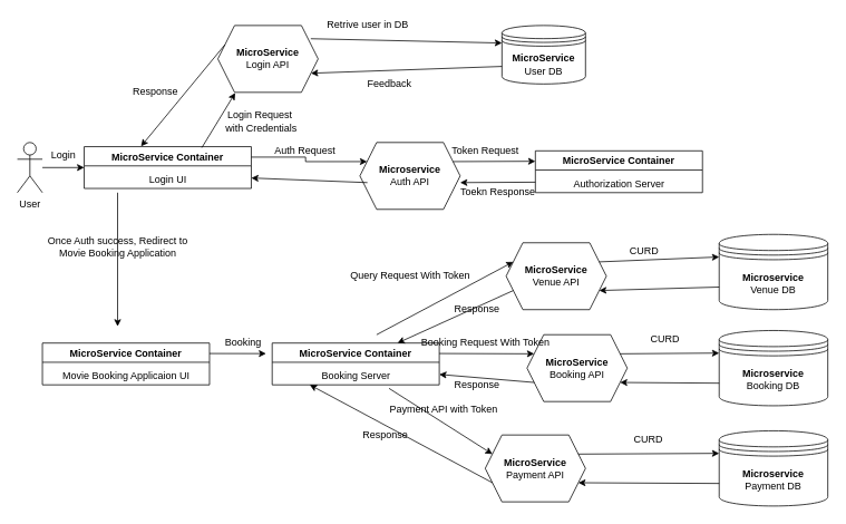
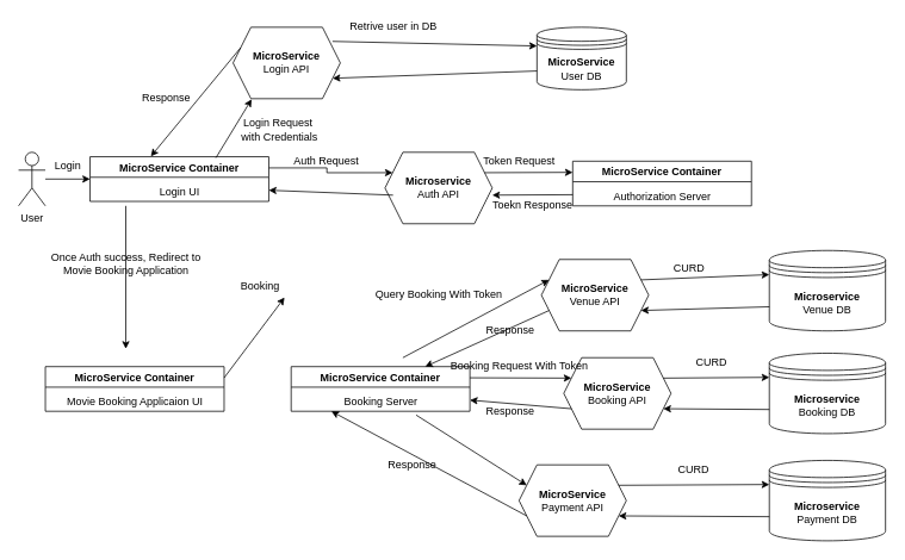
  <mxCell id="0" />
  <mxCell id="1" parent="0" />
  <mxCell id="2" style="edgeStyle=orthogonalEdgeStyle;rounded=0;orthogonalLoop=1;jettySize=auto;html=1;entryX=0;entryY=0.5;entryDx=0;entryDy=0;" edge="1" parent="1" target="5"><mxGeometry relative="1" as="geometry"><mxPoint x="130" y="200" as="targetPoint" /><mxPoint x="50" y="200" as="sourcePoint" /><Array as="points"><mxPoint x="90" y="200" /><mxPoint x="90" y="200" /></Array></mxGeometry></mxCell>
  <mxCell id="3" value="User" style="shape=umlActor;verticalLabelPosition=bottom;verticalAlign=top;html=1;outlineConnect=0;" vertex="1" parent="1"><mxGeometry x="20" y="170" width="30" height="60" as="geometry" /></mxCell>
  <mxCell id="4" value="" style="group" vertex="1" connectable="0" parent="1"><mxGeometry x="110" y="175" width="200" height="50" as="geometry" /></mxCell>
  <mxCell id="5" value="MicroService Container" style="swimlane;" vertex="1" parent="4"><mxGeometry x="-10" width="200" height="50" as="geometry"><mxRectangle x="250" y="70" width="90" height="23" as="alternateBounds" /></mxGeometry></mxCell>
  <mxCell id="6" value="Login UI" style="text;html=1;align=center;verticalAlign=middle;resizable=0;points=[];autosize=1;strokeColor=none;fillColor=none;" vertex="1" parent="4"><mxGeometry x="60" y="30" width="60" height="20" as="geometry" /></mxCell>
  <mxCell id="7" value="" style="group" vertex="1" connectable="0" parent="1"><mxGeometry x="650" y="180" width="200" height="50" as="geometry" /></mxCell>
  <mxCell id="8" value="MicroService Container" style="swimlane;" vertex="1" parent="7"><mxGeometry x="-10" width="200" height="50" as="geometry"><mxRectangle x="250" y="70" width="90" height="23" as="alternateBounds" /></mxGeometry></mxCell>
  <mxCell id="9" value="Authorization Server" style="text;html=1;align=center;verticalAlign=middle;resizable=0;points=[];autosize=1;strokeColor=none;fillColor=none;" vertex="1" parent="7"><mxGeometry x="30" y="30" width="120" height="20" as="geometry" /></mxCell>
  <mxCell id="10" value="&lt;b&gt;Microservice&lt;/b&gt;&lt;br&gt;Auth API" style="shape=hexagon;perimeter=hexagonPerimeter2;whiteSpace=wrap;html=1;fixedSize=1;" vertex="1" parent="1"><mxGeometry x="430" y="170" width="120" height="80" as="geometry" /></mxCell>
  <mxCell id="11" style="edgeStyle=orthogonalEdgeStyle;rounded=0;orthogonalLoop=1;jettySize=auto;html=1;exitX=1;exitY=0.25;exitDx=0;exitDy=0;entryX=0;entryY=0.25;entryDx=0;entryDy=0;" edge="1" parent="1" source="5" target="10"><mxGeometry relative="1" as="geometry"><mxPoint x="403" y="190" as="targetPoint" /></mxGeometry></mxCell>
  <mxCell id="12" value="Auth Request" style="text;html=1;align=center;verticalAlign=middle;resizable=0;points=[];autosize=1;strokeColor=none;fillColor=none;" vertex="1" parent="1"><mxGeometry x="319" y="170" width="90" height="20" as="geometry" /></mxCell>
  <mxCell id="13" value="Login" style="text;html=1;align=center;verticalAlign=middle;resizable=0;points=[];autosize=1;strokeColor=none;fillColor=none;" vertex="1" parent="1"><mxGeometry x="50" y="175" width="50" height="20" as="geometry" /></mxCell>
  <mxCell id="14" value="" style="endArrow=classic;html=1;exitX=1;exitY=0.25;exitDx=0;exitDy=0;entryX=0;entryY=0.25;entryDx=0;entryDy=0;" edge="1" parent="1" source="10" target="8"><mxGeometry width="50" height="50" relative="1" as="geometry"><mxPoint x="360" y="420" as="sourcePoint" /><mxPoint x="410" y="370" as="targetPoint" /></mxGeometry></mxCell>
  <mxCell id="15" value="Token Request" style="text;html=1;align=center;verticalAlign=middle;resizable=0;points=[];autosize=1;strokeColor=none;fillColor=none;" vertex="1" parent="1"><mxGeometry x="530" y="170" width="100" height="20" as="geometry" /></mxCell>
  <mxCell id="16" value="" style="endArrow=classic;html=1;exitX=0;exitY=0.75;exitDx=0;exitDy=0;" edge="1" parent="1" source="8"><mxGeometry width="50" height="50" relative="1" as="geometry"><mxPoint x="360" y="420" as="sourcePoint" /><mxPoint x="550" y="218" as="targetPoint" /></mxGeometry></mxCell>
  <mxCell id="17" value="Toekn Response" style="text;html=1;align=center;verticalAlign=middle;resizable=0;points=[];autosize=1;strokeColor=none;fillColor=none;" vertex="1" parent="1"><mxGeometry x="540" y="220" width="110" height="20" as="geometry" /></mxCell>
  <mxCell id="18" value="" style="endArrow=classic;html=1;entryX=1;entryY=0.75;entryDx=0;entryDy=0;" edge="1" parent="1" target="5"><mxGeometry width="50" height="50" relative="1" as="geometry"><mxPoint x="439" y="218" as="sourcePoint" /><mxPoint x="410" y="370" as="targetPoint" /></mxGeometry></mxCell>
  <mxCell id="19" value="&lt;b&gt;MicroService&lt;/b&gt;&lt;br&gt;User DB" style="shape=datastore;whiteSpace=wrap;html=1;" vertex="1" parent="1"><mxGeometry x="600" y="30" width="100" height="70" as="geometry" /></mxCell>
  <mxCell id="20" value="" style="endArrow=classic;html=1;exitX=0.704;exitY=0.024;exitDx=0;exitDy=0;entryX=0.173;entryY=1.008;entryDx=0;entryDy=0;entryPerimeter=0;exitPerimeter=0;" edge="1" parent="1" source="5" target="29"><mxGeometry width="50" height="50" relative="1" as="geometry"><mxPoint x="360" y="420" as="sourcePoint" /><mxPoint x="320" y="250" as="targetPoint" /></mxGeometry></mxCell>
  <mxCell id="21" value="Retrive user in DB" style="text;html=1;align=center;verticalAlign=middle;resizable=0;points=[];autosize=1;strokeColor=none;fillColor=none;" vertex="1" parent="1"><mxGeometry x="384" y="20" width="110" height="20" as="geometry" /></mxCell>
  <mxCell id="22" value="" style="endArrow=classic;html=1;exitX=0.927;exitY=0.198;exitDx=0;exitDy=0;exitPerimeter=0;entryX=0;entryY=0.3;entryDx=0;entryDy=0;" edge="1" parent="1" source="29" target="19"><mxGeometry width="50" height="50" relative="1" as="geometry"><mxPoint x="360" y="420" as="sourcePoint" /><mxPoint x="460" y="310" as="targetPoint" /></mxGeometry></mxCell>
- <mxCell id="23" value="Feedback" style="text;html=1;align=center;verticalAlign=middle;resizable=0;points=[];autosize=1;strokeColor=none;fillColor=none;" vertex="1" parent="1"><mxGeometry x="430" y="90" width="70" height="20" as="geometry" /></mxCell>
  <mxCell id="24" value="" style="endArrow=classic;html=1;" edge="1" parent="1"><mxGeometry width="50" height="50" relative="1" as="geometry"><mxPoint x="140" y="230" as="sourcePoint" /><mxPoint x="140" y="390" as="targetPoint" /><Array as="points" /></mxGeometry></mxCell>
  <mxCell id="25" value="Once Auth success, Redirect to &lt;br&gt;Movie Booking Application" style="text;html=1;align=center;verticalAlign=middle;resizable=0;points=[];autosize=1;strokeColor=none;fillColor=none;" vertex="1" parent="1"><mxGeometry x="50" y="280" width="180" height="30" as="geometry" /></mxCell>
  <mxCell id="26" value="" style="group" vertex="1" connectable="0" parent="1"><mxGeometry x="60" y="410" width="200" height="50" as="geometry" /></mxCell>
  <mxCell id="27" value="MicroService Container" style="swimlane;" vertex="1" parent="26"><mxGeometry x="-10" width="200" height="50" as="geometry"><mxRectangle x="250" y="70" width="90" height="23" as="alternateBounds" /></mxGeometry></mxCell>
  <mxCell id="28" value="Movie Booking Applicaion UI" style="text;html=1;align=center;verticalAlign=middle;resizable=0;points=[];autosize=1;strokeColor=none;fillColor=none;" vertex="1" parent="26"><mxGeometry x="5" y="30" width="170" height="20" as="geometry" /></mxCell>
  <mxCell id="29" value="&lt;b&gt;MicroService&lt;/b&gt;&lt;br&gt;Login API" style="shape=hexagon;perimeter=hexagonPerimeter2;whiteSpace=wrap;html=1;fixedSize=1;" vertex="1" parent="1"><mxGeometry x="260" y="30" width="120" height="80" as="geometry" /></mxCell>
  <mxCell id="30" value="Login Request&lt;br&gt;&amp;nbsp;with Credentials" style="text;html=1;align=center;verticalAlign=middle;resizable=0;points=[];autosize=1;strokeColor=none;fillColor=none;" vertex="1" parent="1"><mxGeometry x="260" y="130" width="100" height="30" as="geometry" /></mxCell>
  <mxCell id="31" value="" style="endArrow=classic;html=1;exitX=0;exitY=0.25;exitDx=0;exitDy=0;entryX=0.34;entryY=-0.008;entryDx=0;entryDy=0;entryPerimeter=0;" edge="1" parent="1" source="29" target="5"><mxGeometry width="50" height="50" relative="1" as="geometry"><mxPoint x="360" y="390" as="sourcePoint" /><mxPoint x="410" y="340" as="targetPoint" /></mxGeometry></mxCell>
  <mxCell id="32" value="Response" style="text;html=1;align=center;verticalAlign=middle;resizable=0;points=[];autosize=1;strokeColor=none;fillColor=none;" vertex="1" parent="1"><mxGeometry x="150" y="100" width="70" height="20" as="geometry" /></mxCell>
  <mxCell id="33" value="" style="endArrow=classic;html=1;exitX=0;exitY=0.7;exitDx=0;exitDy=0;entryX=1;entryY=0.75;entryDx=0;entryDy=0;" edge="1" parent="1" source="19" target="29"><mxGeometry width="50" height="50" relative="1" as="geometry"><mxPoint x="360" y="390" as="sourcePoint" /><mxPoint x="410" y="340" as="targetPoint" /></mxGeometry></mxCell>
  <mxCell id="34" value="" style="endArrow=classic;html=1;exitX=1;exitY=0.25;exitDx=0;exitDy=0;entryX=0.96;entryY=1.13;entryDx=0;entryDy=0;entryPerimeter=0;" edge="1" parent="1" source="27" target="36"><mxGeometry width="50" height="50" relative="1" as="geometry"><mxPoint x="360" y="490" as="sourcePoint" /><mxPoint x="340" y="420" as="targetPoint" /></mxGeometry></mxCell>
  <mxCell id="35" value="&lt;b&gt;MicroService&lt;/b&gt;&lt;br&gt;Payment API" style="shape=hexagon;perimeter=hexagonPerimeter2;whiteSpace=wrap;html=1;fixedSize=1;" vertex="1" parent="1"><mxGeometry x="580" y="520" width="120" height="80" as="geometry" /></mxCell>
- <mxCell id="36" value="Booking" style="text;html=1;align=center;verticalAlign=middle;resizable=0;points=[];autosize=1;strokeColor=none;fillColor=none;" vertex="1" parent="1"><mxGeometry x="260" y="400" width="60" height="20" as="geometry" /></mxCell>
+ <mxCell id="36" value="Booking" style="text;html=1;align=center;verticalAlign=middle;resizable=0;points=[];autosize=1;strokeColor=none;fillColor=none;" vertex="1" parent="1"><mxGeometry x="260" y="310" width="60" height="20" as="geometry" /></mxCell>
  <mxCell id="37" value="&lt;b&gt;MicroService&lt;/b&gt;&lt;br&gt;Venue API" style="shape=hexagon;perimeter=hexagonPerimeter2;whiteSpace=wrap;html=1;fixedSize=1;" vertex="1" parent="1"><mxGeometry x="605" y="290" width="120" height="80" as="geometry" /></mxCell>
  <mxCell id="38" value="MicroService Container" style="swimlane;" vertex="1" parent="1"><mxGeometry x="325" y="410" width="200" height="50" as="geometry"><mxRectangle x="250" y="70" width="90" height="23" as="alternateBounds" /></mxGeometry></mxCell>
  <mxCell id="39" value="Booking Server" style="text;html=1;align=center;verticalAlign=middle;resizable=0;points=[];autosize=1;strokeColor=none;fillColor=none;" vertex="1" parent="38"><mxGeometry x="50" y="30" width="100" height="20" as="geometry" /></mxCell>
  <mxCell id="40" value="&lt;b&gt;MicroService&lt;/b&gt;&lt;br&gt;Booking API" style="shape=hexagon;perimeter=hexagonPerimeter2;whiteSpace=wrap;html=1;fixedSize=1;" vertex="1" parent="1"><mxGeometry x="630" y="400" width="120" height="80" as="geometry" /></mxCell>
  <mxCell id="41" value="" style="endArrow=classic;html=1;strokeColor=#000000;exitX=1;exitY=0.25;exitDx=0;exitDy=0;entryX=0;entryY=0.25;entryDx=0;entryDy=0;" edge="1" parent="1" source="38" target="40"><mxGeometry width="50" height="50" relative="1" as="geometry"><mxPoint x="360" y="380" as="sourcePoint" /><mxPoint x="410" y="330" as="targetPoint" /></mxGeometry></mxCell>
  <mxCell id="42" value="Booking Request With Token" style="text;html=1;align=center;verticalAlign=middle;resizable=0;points=[];autosize=1;strokeColor=none;fillColor=none;" vertex="1" parent="1"><mxGeometry x="495" y="400" width="170" height="20" as="geometry" /></mxCell>
  <mxCell id="43" value="" style="endArrow=classic;html=1;strokeColor=#000000;exitX=0;exitY=0.75;exitDx=0;exitDy=0;entryX=1;entryY=0.75;entryDx=0;entryDy=0;" edge="1" parent="1" source="40" target="38"><mxGeometry width="50" height="50" relative="1" as="geometry"><mxPoint x="360" y="380" as="sourcePoint" /><mxPoint x="410" y="330" as="targetPoint" /></mxGeometry></mxCell>
  <mxCell id="44" value="Response" style="text;html=1;align=center;verticalAlign=middle;resizable=0;points=[];autosize=1;strokeColor=none;fillColor=none;" vertex="1" parent="1"><mxGeometry x="535" y="450" width="70" height="20" as="geometry" /></mxCell>
  <mxCell id="45" value="" style="endArrow=classic;html=1;strokeColor=#000000;entryX=0;entryY=0.25;entryDx=0;entryDy=0;" edge="1" parent="1" target="37"><mxGeometry width="50" height="50" relative="1" as="geometry"><mxPoint x="450" y="400" as="sourcePoint" /><mxPoint x="660" y="330" as="targetPoint" /></mxGeometry></mxCell>
- <mxCell id="46" value="Query Request With Token" style="text;html=1;align=center;verticalAlign=middle;resizable=0;points=[];autosize=1;strokeColor=none;fillColor=none;" vertex="1" parent="1"><mxGeometry x="410" y="320" width="160" height="20" as="geometry" /></mxCell>
+ <mxCell id="46" value="Query Booking With Token" style="text;html=1;align=center;verticalAlign=middle;resizable=0;points=[];autosize=1;strokeColor=none;fillColor=none;" vertex="1" parent="1"><mxGeometry x="410" y="320" width="160" height="20" as="geometry" /></mxCell>
  <mxCell id="47" value="" style="endArrow=classic;html=1;strokeColor=#000000;exitX=0;exitY=0.75;exitDx=0;exitDy=0;entryX=0.75;entryY=0;entryDx=0;entryDy=0;" edge="1" parent="1" source="37" target="38"><mxGeometry width="50" height="50" relative="1" as="geometry"><mxPoint x="610" y="380" as="sourcePoint" /><mxPoint x="660" y="330" as="targetPoint" /></mxGeometry></mxCell>
  <mxCell id="48" value="Response" style="text;html=1;align=center;verticalAlign=middle;resizable=0;points=[];autosize=1;strokeColor=none;fillColor=none;" vertex="1" parent="1"><mxGeometry x="535" y="360" width="70" height="20" as="geometry" /></mxCell>
  <mxCell id="49" value="" style="endArrow=classic;html=1;strokeColor=#000000;entryX=0;entryY=0.25;entryDx=0;entryDy=0;exitX=0.898;exitY=1.21;exitDx=0;exitDy=0;exitPerimeter=0;" edge="1" parent="1" source="39" target="35"><mxGeometry width="50" height="50" relative="1" as="geometry"><mxPoint x="480" y="480" as="sourcePoint" /><mxPoint x="510" y="320" as="targetPoint" /></mxGeometry></mxCell>
- <mxCell id="50" value="Payment API with Token" style="text;html=1;align=center;verticalAlign=middle;resizable=0;points=[];autosize=1;strokeColor=none;fillColor=none;" vertex="1" parent="1"><mxGeometry x="460" y="480" width="140" height="20" as="geometry" /></mxCell>
  <mxCell id="51" value="" style="endArrow=classic;html=1;strokeColor=#000000;exitX=0;exitY=0.75;exitDx=0;exitDy=0;" edge="1" parent="1" source="35"><mxGeometry width="50" height="50" relative="1" as="geometry"><mxPoint x="460" y="370" as="sourcePoint" /><mxPoint x="370" y="460" as="targetPoint" /></mxGeometry></mxCell>
  <mxCell id="52" value="Response" style="text;html=1;align=center;verticalAlign=middle;resizable=0;points=[];autosize=1;strokeColor=none;fillColor=none;" vertex="1" parent="1"><mxGeometry x="425" y="510" width="70" height="20" as="geometry" /></mxCell>
  <mxCell id="53" value="" style="endArrow=classic;html=1;strokeColor=#000000;exitX=1;exitY=0.25;exitDx=0;exitDy=0;entryX=0;entryY=0.3;entryDx=0;entryDy=0;" edge="1" parent="1" source="37" target="54"><mxGeometry width="50" height="50" relative="1" as="geometry"><mxPoint x="460" y="370" as="sourcePoint" /><mxPoint x="850" y="313" as="targetPoint" /></mxGeometry></mxCell>
  <mxCell id="54" value="&lt;b&gt;Microservice&lt;/b&gt;&lt;br&gt;Venue DB" style="shape=datastore;whiteSpace=wrap;html=1;" vertex="1" parent="1"><mxGeometry x="860" y="280" width="130" height="90" as="geometry" /></mxCell>
  <mxCell id="55" value="" style="endArrow=classic;html=1;strokeColor=#000000;exitX=0;exitY=0.7;exitDx=0;exitDy=0;entryX=1;entryY=0.75;entryDx=0;entryDy=0;" edge="1" parent="1" source="54" target="37"><mxGeometry width="50" height="50" relative="1" as="geometry"><mxPoint x="460" y="360" as="sourcePoint" /><mxPoint x="510" y="310" as="targetPoint" /></mxGeometry></mxCell>
  <mxCell id="56" value="&lt;b&gt;Microservice&lt;/b&gt;&lt;br&gt;Booking DB" style="shape=datastore;whiteSpace=wrap;html=1;" vertex="1" parent="1"><mxGeometry x="860" y="395" width="130" height="90" as="geometry" /></mxCell>
  <mxCell id="57" value="&lt;b&gt;Microservice&lt;/b&gt;&lt;br&gt;Payment DB" style="shape=datastore;whiteSpace=wrap;html=1;" vertex="1" parent="1"><mxGeometry x="860" y="515" width="130" height="90" as="geometry" /></mxCell>
  <mxCell id="58" value="" style="endArrow=classic;html=1;strokeColor=#000000;exitX=1;exitY=0.25;exitDx=0;exitDy=0;entryX=0;entryY=0.3;entryDx=0;entryDy=0;" edge="1" parent="1" source="40" target="56"><mxGeometry width="50" height="50" relative="1" as="geometry"><mxPoint x="726.429" y="322.857" as="sourcePoint" /><mxPoint x="870" y="317" as="targetPoint" /></mxGeometry></mxCell>
  <mxCell id="59" value="" style="endArrow=classic;html=1;strokeColor=#000000;exitX=0;exitY=0.7;exitDx=0;exitDy=0;entryX=1;entryY=0.75;entryDx=0;entryDy=0;" edge="1" parent="1" source="56" target="40"><mxGeometry width="50" height="50" relative="1" as="geometry"><mxPoint x="736.429" y="332.857" as="sourcePoint" /><mxPoint x="880" y="327" as="targetPoint" /></mxGeometry></mxCell>
  <mxCell id="60" value="" style="endArrow=classic;html=1;strokeColor=#000000;exitX=1;exitY=0.25;exitDx=0;exitDy=0;entryX=0;entryY=0.3;entryDx=0;entryDy=0;" edge="1" parent="1" source="35" target="57"><mxGeometry width="50" height="50" relative="1" as="geometry"><mxPoint x="746.429" y="342.857" as="sourcePoint" /><mxPoint x="890" y="337" as="targetPoint" /></mxGeometry></mxCell>
  <mxCell id="61" value="" style="endArrow=classic;html=1;strokeColor=#000000;exitX=0;exitY=0.7;exitDx=0;exitDy=0;entryX=1;entryY=0.75;entryDx=0;entryDy=0;" edge="1" parent="1" source="57" target="35"><mxGeometry width="50" height="50" relative="1" as="geometry"><mxPoint x="756.429" y="352.857" as="sourcePoint" /><mxPoint x="900" y="347" as="targetPoint" /></mxGeometry></mxCell>
  <mxCell id="62" value="CURD" style="text;html=1;align=center;verticalAlign=middle;resizable=0;points=[];autosize=1;strokeColor=none;fillColor=none;" vertex="1" parent="1"><mxGeometry x="745" y="290" width="50" height="20" as="geometry" /></mxCell>
  <mxCell id="63" value="CURD" style="text;html=1;align=center;verticalAlign=middle;resizable=0;points=[];autosize=1;strokeColor=none;fillColor=none;" vertex="1" parent="1"><mxGeometry x="770" y="395" width="50" height="20" as="geometry" /></mxCell>
  <mxCell id="64" value="CURD" style="text;html=1;align=center;verticalAlign=middle;resizable=0;points=[];autosize=1;strokeColor=none;fillColor=none;" vertex="1" parent="1"><mxGeometry x="750" y="515" width="50" height="20" as="geometry" /></mxCell>
